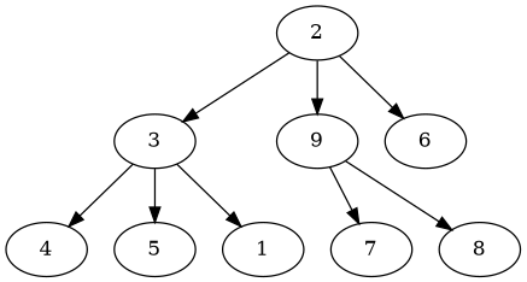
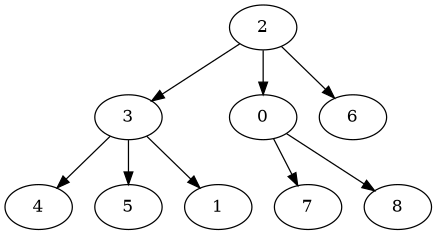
  digraph {
    3
    4
    5
    1
-   9
+   9 [label=0]
    7
    8
    2
    6
    3 -> 4 [weight=14]
    3 -> 5 [weight=12]
    3 -> 1 [weight=2]
    9 -> 7 [weight=1]
    9 -> 8 [weight=5]
    2 -> 3 [weight=6]
    2 -> 9 [weight=13]
    2 -> 6 [weight=8]
  }
